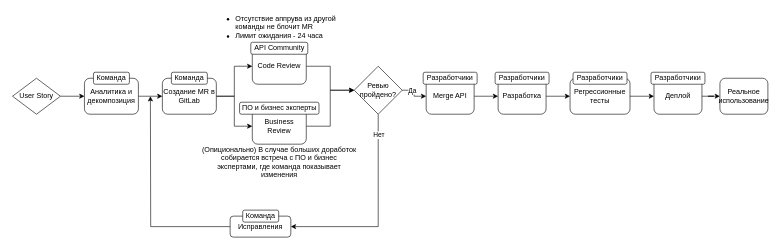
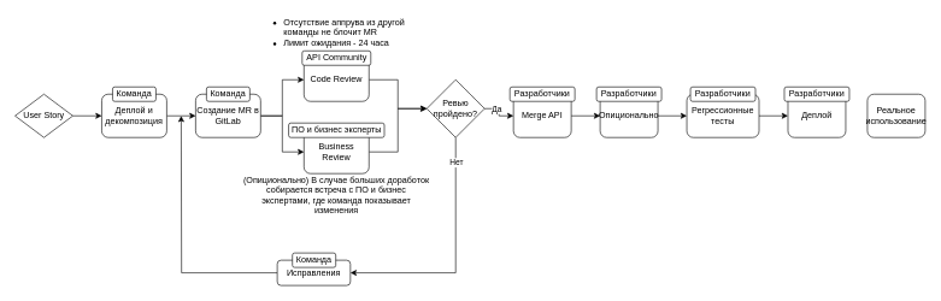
  <mxCell id="0" />
  <mxCell id="1" parent="0" />
  <mxCell id="2" style="edgeStyle=orthogonalEdgeStyle;rounded=0;orthogonalLoop=1;jettySize=auto;html=1;entryX=0;entryY=0.5;entryDx=0;entryDy=0;" edge="1" parent="1" source="3" target="5"><mxGeometry relative="1" as="geometry" /></mxCell>
  <mxCell id="3" value="User Story" style="rhombus;whiteSpace=wrap;html=1;" vertex="1" parent="1"><mxGeometry y="130" width="80" height="60" as="geometry" x="20" /></mxCell>
  <mxCell id="4" style="edgeStyle=orthogonalEdgeStyle;rounded=0;orthogonalLoop=1;jettySize=auto;html=1;entryX=0;entryY=0.5;entryDx=0;entryDy=0;" edge="1" parent="1" source="5" target="9"><mxGeometry relative="1" as="geometry" /></mxCell>
- <mxCell id="5" value="Аналитика и декомпозиция" style="rounded=1;whiteSpace=wrap;html=1;" vertex="1" parent="1"><mxGeometry x="140" y="130" width="90" height="60" as="geometry" /></mxCell>
+ <mxCell id="5" value="Деплой и декомпозиция" style="rounded=1;whiteSpace=wrap;html=1;" vertex="1" parent="1"><mxGeometry x="140" y="130" width="90" height="60" as="geometry" /></mxCell>
  <mxCell id="6" value="Команда" style="rounded=1;whiteSpace=wrap;html=1;" vertex="1" parent="1"><mxGeometry x="155" y="120" width="60" height="20" as="geometry" /></mxCell>
  <mxCell id="7" style="edgeStyle=orthogonalEdgeStyle;rounded=0;orthogonalLoop=1;jettySize=auto;html=1;entryX=0;entryY=0.5;entryDx=0;entryDy=0;" edge="1" parent="1" source="9" target="12"><mxGeometry relative="1" as="geometry" /></mxCell>
  <mxCell id="8" style="edgeStyle=orthogonalEdgeStyle;rounded=0;orthogonalLoop=1;jettySize=auto;html=1;entryX=0;entryY=0.5;entryDx=0;entryDy=0;" edge="1" parent="1" source="9" target="14"><mxGeometry relative="1" as="geometry" /></mxCell>
  <mxCell id="9" value="Создание MR в GitLab" style="rounded=1;whiteSpace=wrap;html=1;" vertex="1" parent="1"><mxGeometry x="270" y="130" width="90" height="60" as="geometry" /></mxCell>
  <mxCell id="10" value="Команда" style="rounded=1;whiteSpace=wrap;html=1;" vertex="1" parent="1"><mxGeometry x="285" y="120" width="60" height="20" as="geometry" /></mxCell>
  <mxCell id="11" style="edgeStyle=orthogonalEdgeStyle;rounded=0;orthogonalLoop=1;jettySize=auto;html=1;entryX=0;entryY=0.5;entryDx=0;entryDy=0;" edge="1" parent="1" source="12" target="19"><mxGeometry relative="1" as="geometry" /></mxCell>
  <mxCell id="12" value="Code Review" style="rounded=1;whiteSpace=wrap;html=1;" vertex="1" parent="1"><mxGeometry x="420" y="80" width="90" height="60" as="geometry" /></mxCell>
  <mxCell id="13" style="edgeStyle=orthogonalEdgeStyle;rounded=0;orthogonalLoop=1;jettySize=auto;html=1;entryX=0;entryY=0.5;entryDx=0;entryDy=0;" edge="1" parent="1" source="14" target="19"><mxGeometry relative="1" as="geometry" /></mxCell>
  <mxCell id="14" value="Business Review" style="rounded=1;whiteSpace=wrap;html=1;" vertex="1" parent="1"><mxGeometry x="420" y="180" width="90" height="60" as="geometry" /></mxCell>
  <mxCell id="15" value="API Community" style="rounded=1;whiteSpace=wrap;html=1;" vertex="1" parent="1"><mxGeometry x="417.5" y="70" width="95" height="20" as="geometry" /></mxCell>
  <mxCell id="16" value="ПО и бизнес эксперты" style="rounded=1;whiteSpace=wrap;html=1;" vertex="1" parent="1"><mxGeometry x="398.75" y="170" width="132.5" height="20" as="geometry" /></mxCell>
  <mxCell id="17" style="edgeStyle=orthogonalEdgeStyle;rounded=0;orthogonalLoop=1;jettySize=auto;html=1;entryX=1;entryY=0.5;entryDx=0;entryDy=0;exitX=0.5;exitY=1;exitDx=0;exitDy=0;" edge="1" parent="1" source="19" target="23"><mxGeometry relative="1" as="geometry"><mxPoint x="670" y="270" as="targetPoint" /></mxGeometry></mxCell>
  <mxCell id="18" value="Нет" style="edgeLabel;html=1;align=center;verticalAlign=middle;resizable=0;points=[];" vertex="1" connectable="0" parent="17"><mxGeometry x="-0.28" y="2" relative="1" as="geometry"><mxPoint x="-2" y="-86" as="offset" /></mxGeometry></mxCell>
  <mxCell id="19" value="Ревью пройдено?" style="rhombus;whiteSpace=wrap;html=1;" vertex="1" parent="1"><mxGeometry x="590" y="110" width="80" height="80" as="geometry" /></mxCell>
  <mxCell id="20" value="&lt;ul&gt;&lt;li&gt;&lt;span style=&quot;background-color: initial;&quot;&gt;Отсутствие аппрува из другой команды не блочит MR&lt;br&gt;&lt;/span&gt;&lt;/li&gt;&lt;li&gt;&lt;span style=&quot;background-color: initial;&quot;&gt;Лимит ожидания - 24 часа&lt;/span&gt;&lt;/li&gt;&lt;/ul&gt;" style="text;html=1;align=left;verticalAlign=middle;whiteSpace=wrap;rounded=0;" vertex="1" parent="1"><mxGeometry x="350" y="20" width="230" height="50" as="geometry" /></mxCell>
  <mxCell id="21" value="(Опиционально) В случае больших доработок собирается встреча с ПО и бизнес экспертами, где команда показывает изменения" style="text;html=1;align=center;verticalAlign=middle;whiteSpace=wrap;rounded=0;" vertex="1" parent="1"><mxGeometry x="335.01" y="250" width="260" height="40" as="geometry" /></mxCell>
  <mxCell id="22" style="edgeStyle=orthogonalEdgeStyle;rounded=0;orthogonalLoop=1;jettySize=auto;html=1;" edge="1" parent="1" source="23"><mxGeometry relative="1" as="geometry"><mxPoint x="250" y="160" as="targetPoint" /></mxGeometry></mxCell>
  <mxCell id="23" value="Исправления" style="rounded=1;whiteSpace=wrap;html=1;" vertex="1" parent="1"><mxGeometry x="383" y="360" width="101.25" height="35" as="geometry" /></mxCell>
  <mxCell id="24" value="Команда" style="rounded=1;whiteSpace=wrap;html=1;" vertex="1" parent="1"><mxGeometry x="404" y="350" width="60" height="20" as="geometry" /></mxCell>
  <mxCell id="25" style="edgeStyle=orthogonalEdgeStyle;rounded=0;orthogonalLoop=1;jettySize=auto;html=1;entryX=0;entryY=0.5;entryDx=0;entryDy=0;" edge="1" parent="1" source="26" target="28"><mxGeometry relative="1" as="geometry" /></mxCell>
- <mxCell id="26" value="Разработка" style="rounded=1;whiteSpace=wrap;html=1;" vertex="1" parent="1"><mxGeometry x="830" y="130" width="80" height="60" as="geometry" /></mxCell>
+ <mxCell id="26" value="Опиционально" style="rounded=1;whiteSpace=wrap;html=1;" vertex="1" parent="1"><mxGeometry x="830" y="130" width="80" height="60" as="geometry" /></mxCell>
  <mxCell id="27" style="edgeStyle=orthogonalEdgeStyle;rounded=0;orthogonalLoop=1;jettySize=auto;html=1;entryX=0;entryY=0.5;entryDx=0;entryDy=0;" edge="1" parent="1" source="28" target="30"><mxGeometry relative="1" as="geometry" /></mxCell>
  <mxCell id="28" value="Регрессионные тесты" style="rounded=1;whiteSpace=wrap;html=1;" vertex="1" parent="1"><mxGeometry x="950" y="130" width="100" height="60" as="geometry" /></mxCell>
- <mxCell id="29" style="edgeStyle=orthogonalEdgeStyle;rounded=0;orthogonalLoop=1;jettySize=auto;html=1;entryX=0;entryY=0.5;entryDx=0;entryDy=0;" edge="1" parent="1" source="30" target="31"><mxGeometry relative="1" as="geometry" /></mxCell>
  <mxCell id="30" value="Деплой" style="rounded=1;whiteSpace=wrap;html=1;" vertex="1" parent="1"><mxGeometry x="1090" y="130" width="80" height="60" as="geometry" /></mxCell>
  <mxCell id="31" value="Реальное использование" style="rounded=1;whiteSpace=wrap;html=1;" vertex="1" parent="1"><mxGeometry x="1200" y="130" width="80" height="60" as="geometry" /></mxCell>
  <mxCell id="32" value="" style="edgeStyle=orthogonalEdgeStyle;rounded=0;orthogonalLoop=1;jettySize=auto;html=1;" edge="1" parent="1" source="19" target="35"><mxGeometry relative="1" as="geometry"><mxPoint x="730" y="160" as="targetPoint" /><mxPoint x="670" y="160" as="sourcePoint" /></mxGeometry></mxCell>
  <mxCell id="33" value="Да" style="edgeLabel;html=1;align=center;verticalAlign=middle;resizable=0;points=[];" vertex="1" connectable="0" parent="32"><mxGeometry x="-0.266" y="1" relative="1" as="geometry"><mxPoint x="-2" y="1" as="offset" /></mxGeometry></mxCell>
  <mxCell id="34" style="edgeStyle=orthogonalEdgeStyle;rounded=0;orthogonalLoop=1;jettySize=auto;html=1;entryX=0;entryY=0.5;entryDx=0;entryDy=0;" edge="1" parent="1" source="35" target="26"><mxGeometry relative="1" as="geometry" /></mxCell>
  <mxCell id="35" value="Merge API" style="rounded=1;whiteSpace=wrap;html=1;" vertex="1" parent="1"><mxGeometry x="710" y="130" width="80" height="60" as="geometry" /></mxCell>
  <mxCell id="36" value="Разработчики" style="rounded=1;whiteSpace=wrap;html=1;" vertex="1" parent="1"><mxGeometry x="705" y="120" width="90" height="20" as="geometry" /></mxCell>
  <mxCell id="37" value="Разработчики" style="rounded=1;whiteSpace=wrap;html=1;" vertex="1" parent="1"><mxGeometry x="825" y="120" width="90" height="20" as="geometry" /></mxCell>
  <mxCell id="38" value="Разработчики" style="rounded=1;whiteSpace=wrap;html=1;" vertex="1" parent="1"><mxGeometry x="955" y="120" width="90" height="20" as="geometry" /></mxCell>
  <mxCell id="39" value="Разработчики" style="rounded=1;whiteSpace=wrap;html=1;" vertex="1" parent="1"><mxGeometry x="1085" y="120" width="90" height="20" as="geometry" /></mxCell>
